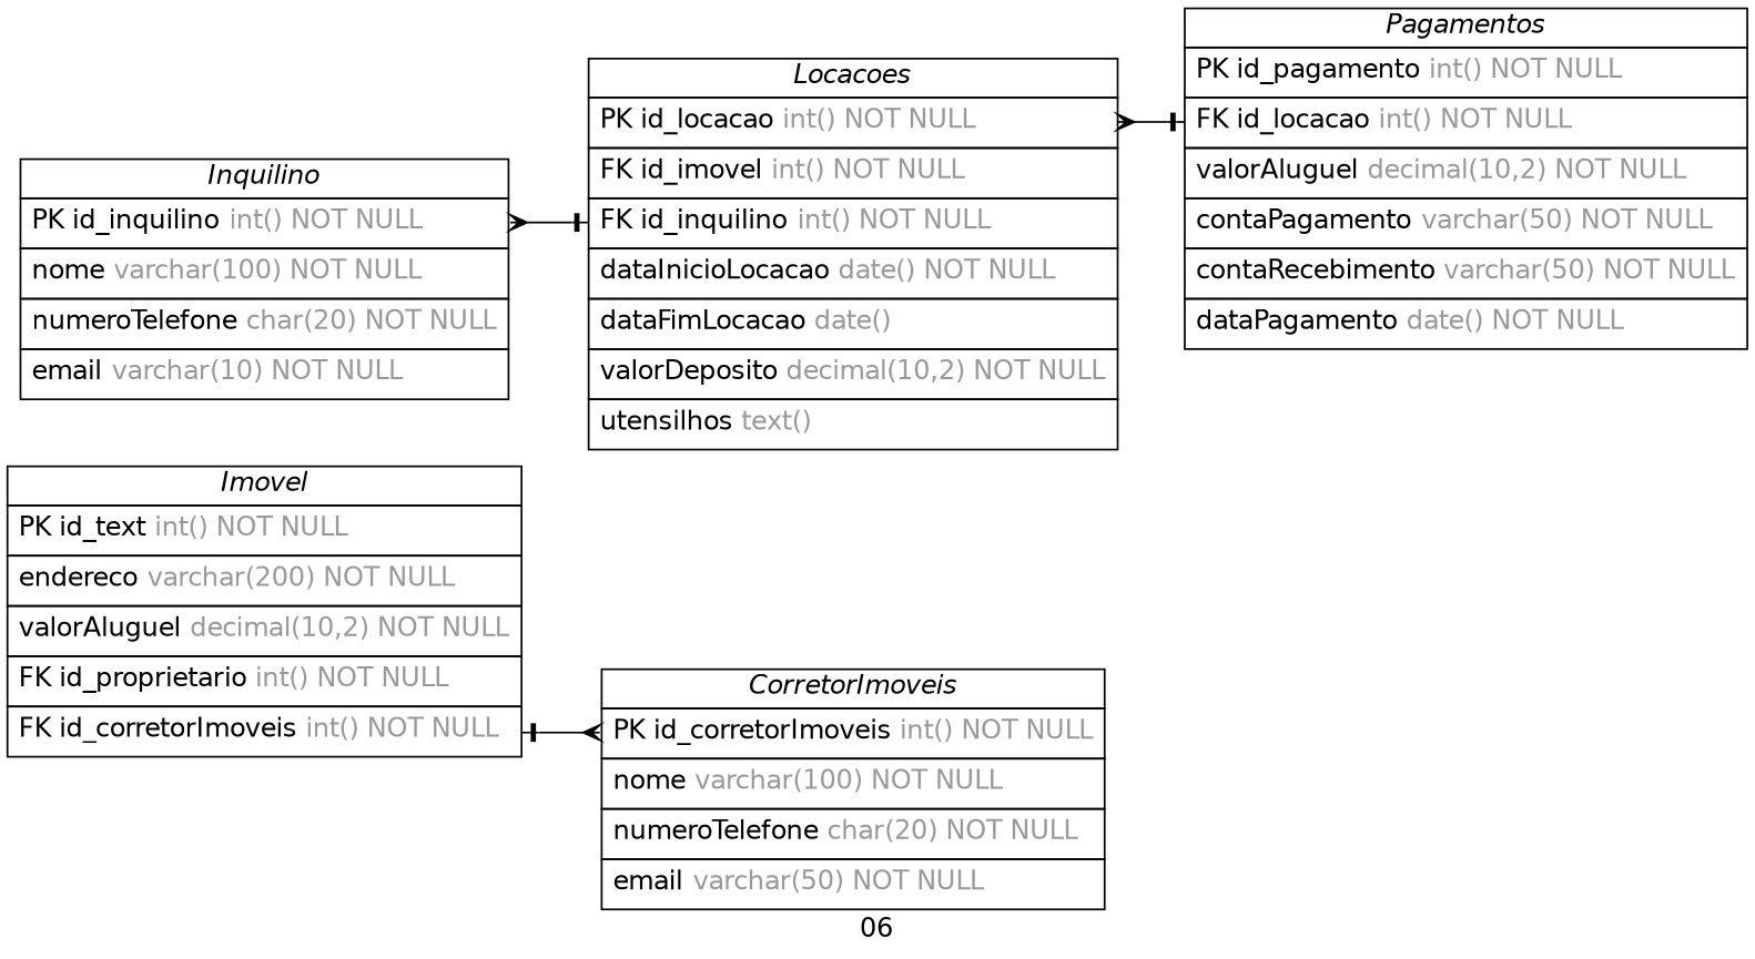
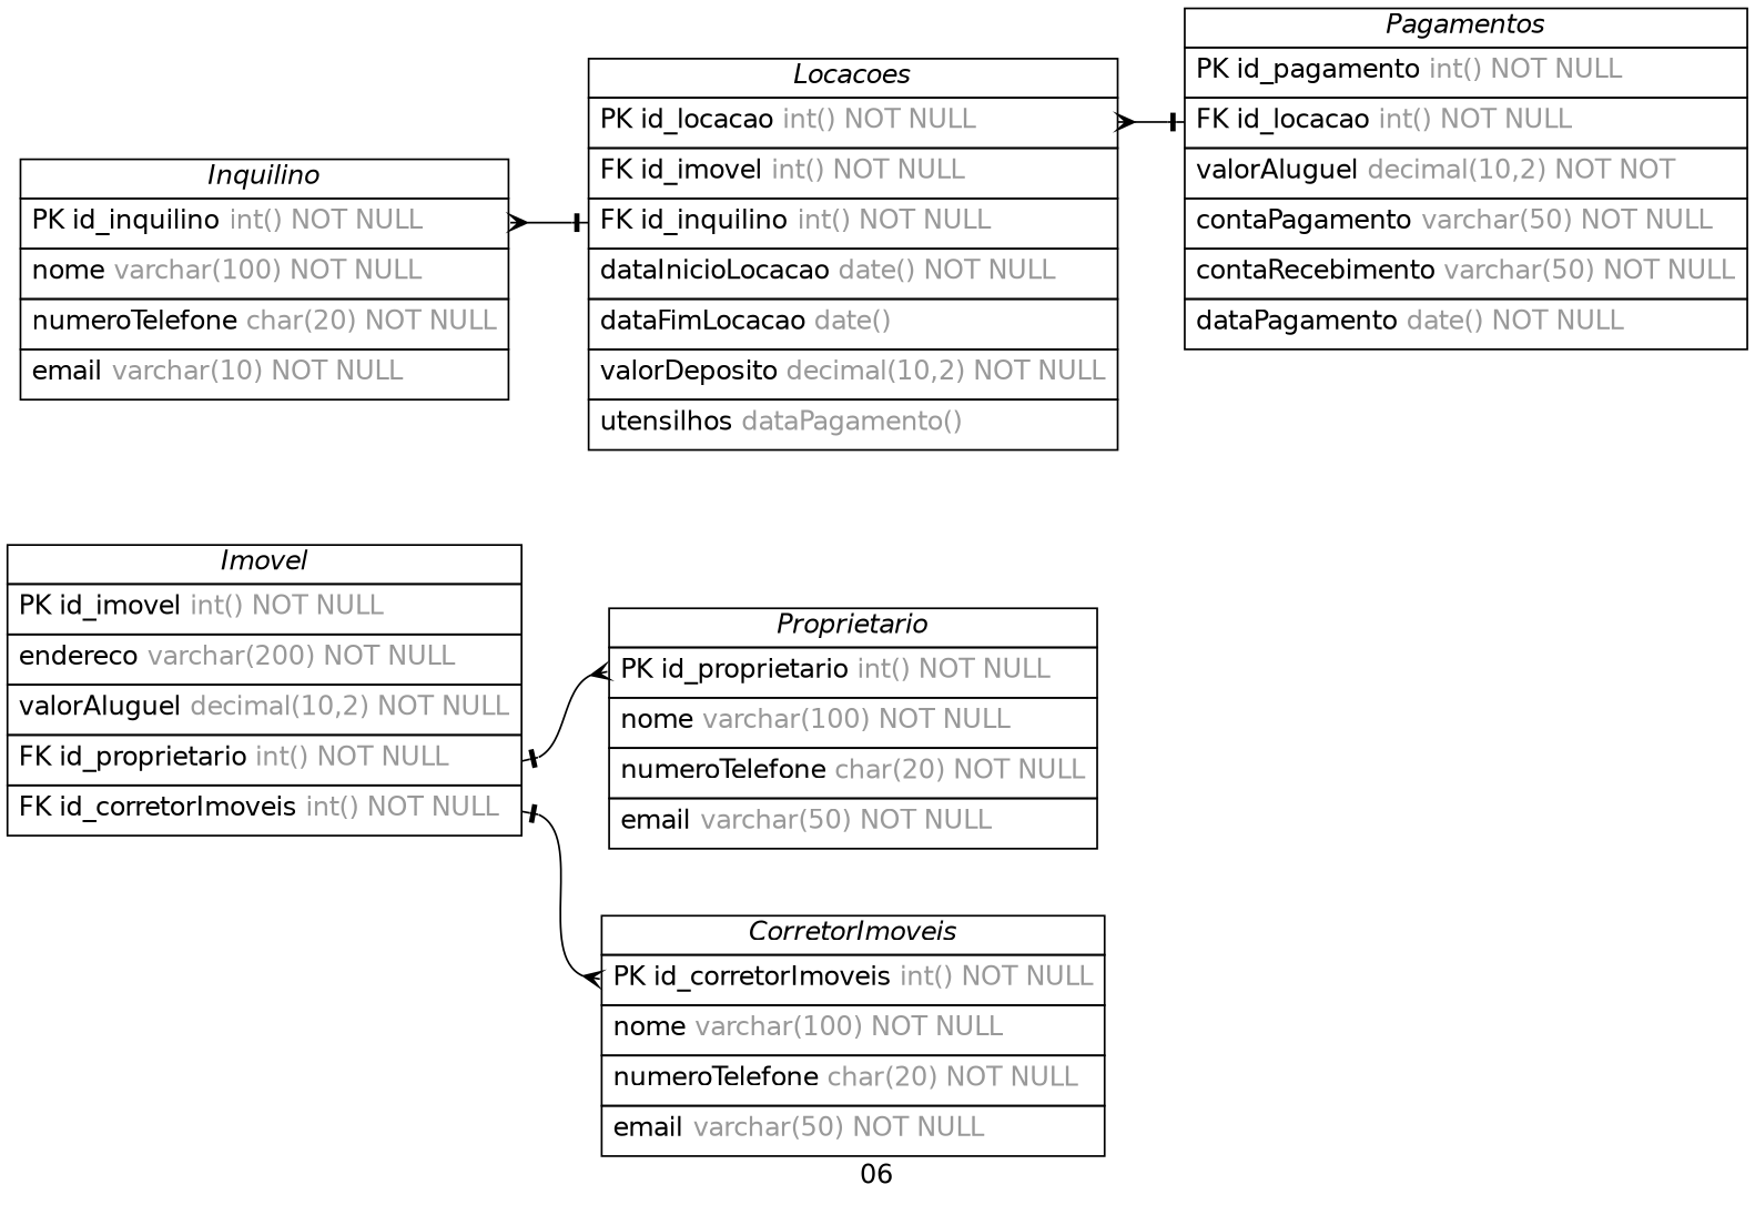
  digraph {
    concentrate=true
    fontname=Helvetica
    label=06
    nodesep=0.5
    rankdir=LR
    splines=spline
    node [fontname=Helvetica shape=plain]
    edge [arrowhead=noneotee arrowsize=0.9 arrowtail=ocrow dir=both fontname=Helvetica fontsize=12 labelangle=32 labeldistance=1.8 penwidth=1.0]
    n1 [label=<         <table border="0" cellborder="1" cellspacing="0" >         <tr><td><i>CorretorImoveis</i></td></tr>         <tr><td port="id_corretorImoveis" align="left" cellpadding="5">PK id_corretorImoveis <font color="grey60">int() NOT NULL</font></td></tr>         <tr><td port="nome" align="left" cellpadding="5">nome <font color="grey60">varchar(100) NOT NULL</font></td></tr>         <tr><td port="numeroTelefone" align="left" cellpadding="5">numeroTelefone <font color="grey60">char(20) NOT NULL</font></td></tr>         <tr><td port="email" align="left" cellpadding="5">email <font color="grey60">varchar(50) NOT NULL</font></td></tr>     </table>>]
+   n2 [label=<         <table border="0" cellborder="1" cellspacing="0" >         <tr><td><i>Proprietario</i></td></tr>         <tr><td port="id_proprietario" align="left" cellpadding="5">PK id_proprietario <font color="grey60">int() NOT NULL</font></td></tr>         <tr><td port="nome" align="left" cellpadding="5">nome <font color="grey60">varchar(100) NOT NULL</font></td></tr>         <tr><td port="numeroTelefone" align="left" cellpadding="5">numeroTelefone <font color="grey60">char(20) NOT NULL</font></td></tr>         <tr><td port="email" align="left" cellpadding="5">email <font color="grey60">varchar(50) NOT NULL</font></td></tr>     </table>>]
    n3 [label=<         <table border="0" cellborder="1" cellspacing="0" >         <tr><td><i>Inquilino</i></td></tr>         <tr><td port="id_inquilino" align="left" cellpadding="5">PK id_inquilino <font color="grey60">int() NOT NULL</font></td></tr>         <tr><td port="nome" align="left" cellpadding="5">nome <font color="grey60">varchar(100) NOT NULL</font></td></tr>         <tr><td port="numeroTelefone" align="left" cellpadding="5">numeroTelefone <font color="grey60">char(20) NOT NULL</font></td></tr>         <tr><td port="email" align="left" cellpadding="5">email <font color="grey60">varchar(10) NOT NULL</font></td></tr>     </table>>]
-   n4 [label=<         <table border="0" cellborder="1" cellspacing="0" >         <tr><td><i>Locacoes</i></td></tr>         <tr><td port="id_locacao" align="left" cellpadding="5">PK id_locacao <font color="grey60">int() NOT NULL</font></td></tr>         <tr><td port="id_imovel" align="left" cellpadding="5">FK id_imovel <font color="grey60">int() NOT NULL</font></td></tr>         <tr><td port="id_inquilino" align="left" cellpadding="5">FK id_inquilino <font color="grey60">int() NOT NULL</font></td></tr>         <tr><td port="dataInicioLocacao" align="left" cellpadding="5">dataInicioLocacao <font color="grey60">date() NOT NULL</font></td></tr>         <tr><td port="dataFimLocacao" align="left" cellpadding="5">dataFimLocacao <font color="grey60">date()</font></td></tr>         <tr><td port="valorDeposito" align="left" cellpadding="5">valorDeposito <font color="grey60">decimal(10,2) NOT NULL</font></td></tr>         <tr><td port="utensilhos" align="left" cellpadding="5">utensilhos <font color="grey60">text()</font></td></tr>     </table>>]
-   n5 [label=<         <table border="0" cellborder="1" cellspacing="0" >         <tr><td><i>Pagamentos</i></td></tr>         <tr><td port="id_pagamento" align="left" cellpadding="5">PK id_pagamento <font color="grey60">int() NOT NULL</font></td></tr>         <tr><td port="id_locacao" align="left" cellpadding="5">FK id_locacao <font color="grey60">int() NOT NULL</font></td></tr>         <tr><td port="valorAluguel" align="left" cellpadding="5">valorAluguel <font color="grey60">decimal(10,2) NOT NULL</font></td></tr>         <tr><td port="contaPagamento" align="left" cellpadding="5">contaPagamento <font color="grey60">varchar(50) NOT NULL</font></td></tr>         <tr><td port="contaRecebimento" align="left" cellpadding="5">contaRecebimento <font color="grey60">varchar(50) NOT NULL</font></td></tr>         <tr><td port="dataPagamento" align="left" cellpadding="5">dataPagamento <font color="grey60">date() NOT NULL</font></td></tr>     </table>>]
-   n6 [label=<         <table border="0" cellborder="1" cellspacing="0" >         <tr><td><i>Imovel</i></td></tr>         <tr><td port="id_imovel" align="left" cellpadding="5">PK id_text <font color="grey60">int() NOT NULL</font></td></tr>         <tr><td port="endereco" align="left" cellpadding="5">endereco <font color="grey60">varchar(200) NOT NULL</font></td></tr>         <tr><td port="valorAluguel" align="left" cellpadding="5">valorAluguel <font color="grey60">decimal(10,2) NOT NULL</font></td></tr>         <tr><td port="id_proprietario" align="left" cellpadding="5">FK id_proprietario <font color="grey60">int() NOT NULL</font></td></tr>         <tr><td port="id_corretorImoveis" align="left" cellpadding="5">FK id_corretorImoveis <font color="grey60">int() NOT NULL</font></td></tr>     </table>>]
+   n4 [label=<         <table border="0" cellborder="1" cellspacing="0" >         <tr><td><i>Locacoes</i></td></tr>         <tr><td port="id_locacao" align="left" cellpadding="5">PK id_locacao <font color="grey60">int() NOT NULL</font></td></tr>         <tr><td port="id_imovel" align="left" cellpadding="5">FK id_imovel <font color="grey60">int() NOT NULL</font></td></tr>         <tr><td port="id_inquilino" align="left" cellpadding="5">FK id_inquilino <font color="grey60">int() NOT NULL</font></td></tr>         <tr><td port="dataInicioLocacao" align="left" cellpadding="5">dataInicioLocacao <font color="grey60">date() NOT NULL</font></td></tr>         <tr><td port="dataFimLocacao" align="left" cellpadding="5">dataFimLocacao <font color="grey60">date()</font></td></tr>         <tr><td port="valorDeposito" align="left" cellpadding="5">valorDeposito <font color="grey60">decimal(10,2) NOT NULL</font></td></tr>         <tr><td port="utensilhos" align="left" cellpadding="5">utensilhos <font color="grey60">dataPagamento()</font></td></tr>     </table>>]
+   n5 [label=<         <table border="0" cellborder="1" cellspacing="0" >         <tr><td><i>Pagamentos</i></td></tr>         <tr><td port="id_pagamento" align="left" cellpadding="5">PK id_pagamento <font color="grey60">int() NOT NULL</font></td></tr>         <tr><td port="id_locacao" align="left" cellpadding="5">FK id_locacao <font color="grey60">int() NOT NULL</font></td></tr>         <tr><td port="valorAluguel" align="left" cellpadding="5">valorAluguel <font color="grey60">decimal(10,2) NOT NOT</font></td></tr>         <tr><td port="contaPagamento" align="left" cellpadding="5">contaPagamento <font color="grey60">varchar(50) NOT NULL</font></td></tr>         <tr><td port="contaRecebimento" align="left" cellpadding="5">contaRecebimento <font color="grey60">varchar(50) NOT NULL</font></td></tr>         <tr><td port="dataPagamento" align="left" cellpadding="5">dataPagamento <font color="grey60">date() NOT NULL</font></td></tr>     </table>>]
+   n6 [label=<         <table border="0" cellborder="1" cellspacing="0" >         <tr><td><i>Imovel</i></td></tr>         <tr><td port="id_imovel" align="left" cellpadding="5">PK id_imovel <font color="grey60">int() NOT NULL</font></td></tr>         <tr><td port="endereco" align="left" cellpadding="5">endereco <font color="grey60">varchar(200) NOT NULL</font></td></tr>         <tr><td port="valorAluguel" align="left" cellpadding="5">valorAluguel <font color="grey60">decimal(10,2) NOT NULL</font></td></tr>         <tr><td port="id_proprietario" align="left" cellpadding="5">FK id_proprietario <font color="grey60">int() NOT NULL</font></td></tr>         <tr><td port="id_corretorImoveis" align="left" cellpadding="5">FK id_corretorImoveis <font color="grey60">int() NOT NULL</font></td></tr>     </table>>]
    n3 -> n4 [headport=id_inquilino tailport=id_inquilino]
    n4 -> n5 [headport=id_locacao tailport=id_locacao]
    n6 -> n1 [arrowhead=ocrow arrowtail=noneotee headport=id_corretorImoveis tailport=id_corretorImoveis]
+   n6 -> n2 [arrowhead=ocrow arrowtail=noneotee headport=id_proprietario tailport=id_proprietario]
  }
